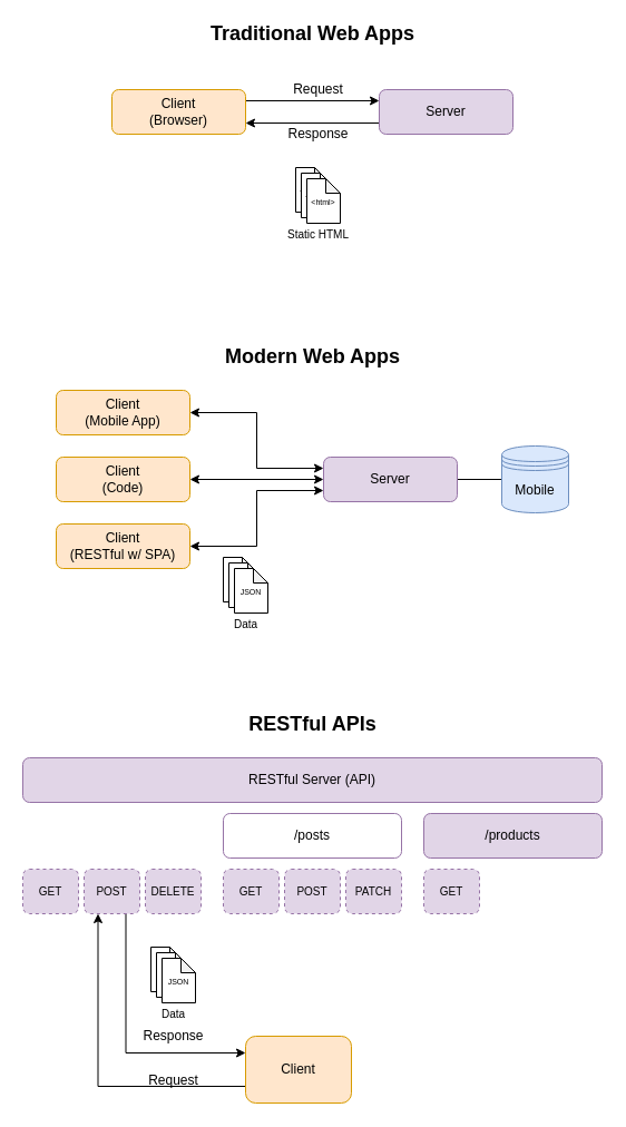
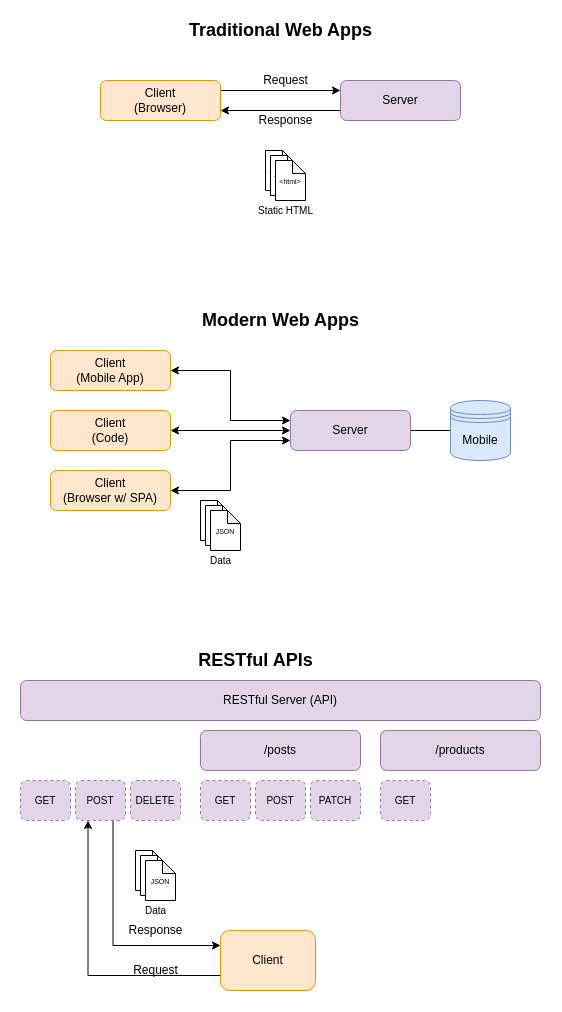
  <mxCell id="0" />
  <mxCell id="1" parent="0" />
  <mxCell id="2" style="edgeStyle=orthogonalEdgeStyle;rounded=0;orthogonalLoop=1;jettySize=auto;html=1;exitX=1;exitY=0.25;exitDx=0;exitDy=0;entryX=0;entryY=0.25;entryDx=0;entryDy=0;" edge="1" parent="1" source="3" target="5"><mxGeometry relative="1" as="geometry" /></mxCell>
  <mxCell id="3" value="Client&lt;br&gt;(Browser)" style="rounded=1;whiteSpace=wrap;html=1;fillColor=#ffe6cc;strokeColor=#d79b00;" vertex="1" parent="1"><mxGeometry x="100" y="80" width="120" height="40" as="geometry" /></mxCell>
  <mxCell id="4" style="edgeStyle=orthogonalEdgeStyle;rounded=0;orthogonalLoop=1;jettySize=auto;html=1;exitX=0;exitY=0.75;exitDx=0;exitDy=0;entryX=1;entryY=0.75;entryDx=0;entryDy=0;" edge="1" parent="1" source="5" target="3"><mxGeometry relative="1" as="geometry" /></mxCell>
  <mxCell id="5" value="Server" style="rounded=1;whiteSpace=wrap;html=1;fillColor=#e1d5e7;strokeColor=#9673a6;" vertex="1" parent="1"><mxGeometry x="340" y="80" width="120" height="40" as="geometry" /></mxCell>
  <mxCell id="6" value="Request" style="text;html=1;align=center;verticalAlign=middle;resizable=0;points=[];autosize=1;" vertex="1" parent="1"><mxGeometry x="255" y="70" width="60" height="20" as="geometry" /></mxCell>
  <mxCell id="7" value="Response" style="text;html=1;align=center;verticalAlign=middle;resizable=0;points=[];autosize=1;" vertex="1" parent="1"><mxGeometry x="250" y="110" width="70" height="20" as="geometry" /></mxCell>
  <mxCell id="8" value="&lt;b&gt;&lt;font style=&quot;font-size: 18px&quot;&gt;Traditional Web Apps&lt;/font&gt;&lt;/b&gt;" style="text;html=1;align=center;verticalAlign=middle;resizable=0;points=[];autosize=1;" vertex="1" parent="1"><mxGeometry x="180" y="20" width="200" height="20" as="geometry" /></mxCell>
  <mxCell id="9" style="edgeStyle=orthogonalEdgeStyle;rounded=0;orthogonalLoop=1;jettySize=auto;html=1;exitX=1;exitY=0.5;exitDx=0;exitDy=0;entryX=0;entryY=0.5;entryDx=0;entryDy=0;endArrow=none;endFill=0;" edge="1" parent="1" source="10" target="11"><mxGeometry relative="1" as="geometry" /></mxCell>
  <mxCell id="10" value="Server" style="rounded=1;whiteSpace=wrap;html=1;fillColor=#e1d5e7;strokeColor=#9673a6;" vertex="1" parent="1"><mxGeometry x="290" y="410" width="120" height="40" as="geometry" /></mxCell>
  <mxCell id="11" value="Mobile" style="shape=datastore;whiteSpace=wrap;html=1;fillColor=#dae8fc;strokeColor=#6c8ebf;" vertex="1" parent="1"><mxGeometry x="450" y="400" width="60" height="60" as="geometry" /></mxCell>
  <mxCell id="12" style="edgeStyle=orthogonalEdgeStyle;rounded=0;orthogonalLoop=1;jettySize=auto;html=1;exitX=1;exitY=0.5;exitDx=0;exitDy=0;entryX=0;entryY=0.25;entryDx=0;entryDy=0;endArrow=classic;endFill=1;startArrow=classic;startFill=1;" edge="1" parent="1" source="13" target="10"><mxGeometry relative="1" as="geometry" /></mxCell>
  <mxCell id="13" value="Client&lt;br&gt;(Mobile App)" style="rounded=1;whiteSpace=wrap;html=1;fillColor=#ffe6cc;strokeColor=#d79b00;" vertex="1" parent="1"><mxGeometry x="50" y="350" width="120" height="40" as="geometry" /></mxCell>
  <mxCell id="14" style="edgeStyle=orthogonalEdgeStyle;rounded=0;orthogonalLoop=1;jettySize=auto;html=1;exitX=1;exitY=0.5;exitDx=0;exitDy=0;endArrow=classic;endFill=1;startArrow=classic;startFill=1;" edge="1" parent="1" source="15" target="10"><mxGeometry relative="1" as="geometry" /></mxCell>
  <mxCell id="15" value="Client&lt;br&gt;(Code)" style="rounded=1;whiteSpace=wrap;html=1;fillColor=#ffe6cc;strokeColor=#d79b00;" vertex="1" parent="1"><mxGeometry x="50" y="410" width="120" height="40" as="geometry" /></mxCell>
  <mxCell id="16" style="edgeStyle=orthogonalEdgeStyle;rounded=0;orthogonalLoop=1;jettySize=auto;html=1;exitX=1;exitY=0.5;exitDx=0;exitDy=0;entryX=0;entryY=0.75;entryDx=0;entryDy=0;endArrow=classic;endFill=1;startArrow=classic;startFill=1;" edge="1" parent="1" source="17" target="10"><mxGeometry relative="1" as="geometry" /></mxCell>
- <mxCell id="17" value="Client&lt;br&gt;(RESTful w/ SPA)" style="rounded=1;whiteSpace=wrap;html=1;fillColor=#ffe6cc;strokeColor=#d79b00;" vertex="1" parent="1"><mxGeometry x="50" y="470" width="120" height="40" as="geometry" /></mxCell>
+ <mxCell id="17" value="Client&lt;br&gt;(Browser w/ SPA)" style="rounded=1;whiteSpace=wrap;html=1;fillColor=#ffe6cc;strokeColor=#d79b00;" vertex="1" parent="1"><mxGeometry x="50" y="470" width="120" height="40" as="geometry" /></mxCell>
  <mxCell id="18" value="" style="group" vertex="1" connectable="0" parent="1"><mxGeometry x="250" y="150" width="70" height="70" as="geometry" /></mxCell>
  <mxCell id="19" value="" style="group" vertex="1" connectable="0" parent="18"><mxGeometry x="15" width="40" height="50" as="geometry" /></mxCell>
  <mxCell id="20" value="&lt;font style=&quot;font-size: 7px&quot;&gt;&amp;lt;html&amp;gt;&lt;/font&gt;" style="shape=note;whiteSpace=wrap;html=1;backgroundOutline=1;darkOpacity=0.05;size=13;" vertex="1" parent="19"><mxGeometry width="30" height="40" as="geometry" /></mxCell>
  <mxCell id="21" value="&lt;font style=&quot;font-size: 7px&quot;&gt;&amp;lt;html&amp;gt;&lt;/font&gt;" style="shape=note;whiteSpace=wrap;html=1;backgroundOutline=1;darkOpacity=0.05;size=13;" vertex="1" parent="19"><mxGeometry x="5" y="5" width="30" height="40" as="geometry" /></mxCell>
  <mxCell id="22" value="&lt;font style=&quot;font-size: 7px&quot;&gt;&amp;lt;html&amp;gt;&lt;/font&gt;" style="shape=note;whiteSpace=wrap;html=1;backgroundOutline=1;darkOpacity=0.05;size=13;" vertex="1" parent="19"><mxGeometry x="10" y="10" width="30" height="40" as="geometry" /></mxCell>
  <mxCell id="23" value="&lt;font style=&quot;font-size: 10px&quot;&gt;Static HTML&lt;/font&gt;" style="text;html=1;align=center;verticalAlign=middle;resizable=0;points=[];autosize=1;" vertex="1" parent="18"><mxGeometry y="50" width="70" height="20" as="geometry" /></mxCell>
  <mxCell id="24" value="&lt;b&gt;&lt;font style=&quot;font-size: 18px&quot;&gt;Modern Web Apps&lt;/font&gt;&lt;/b&gt;" style="text;html=1;align=center;verticalAlign=middle;resizable=0;points=[];autosize=1;" vertex="1" parent="1"><mxGeometry x="195" y="310" width="170" height="20" as="geometry" /></mxCell>
- <mxCell id="25" value="&lt;b&gt;&lt;font style=&quot;font-size: 18px&quot;&gt;RESTful APIs&lt;/font&gt;&lt;/b&gt;" style="text;html=1;align=center;verticalAlign=middle;resizable=0;points=[];autosize=1;" vertex="1" parent="1"><mxGeometry x="215" y="640" width="130" height="20" as="geometry" /></mxCell>
+ <mxCell id="25" value="&lt;b&gt;&lt;font style=&quot;font-size: 18px&quot;&gt;RESTful APIs&lt;/font&gt;&lt;/b&gt;" style="text;html=1;align=center;verticalAlign=middle;resizable=0;points=[];autosize=1;" vertex="1" parent="1"><mxGeometry x="190" y="650" width="130" height="20" as="geometry" /></mxCell>
  <mxCell id="26" value="RESTful Server (API)" style="rounded=1;whiteSpace=wrap;html=1;fillColor=#e1d5e7;strokeColor=#9673a6;" vertex="1" parent="1"><mxGeometry x="20" y="680" width="520" height="40" as="geometry" /></mxCell>
- <mxCell id="27" value="/posts" style="rounded=1;whiteSpace=wrap;html=1;fillColor=#ffffff;strokeColor=#9673a6;" vertex="1" parent="1"><mxGeometry x="200" y="730" width="160" height="40" as="geometry" /></mxCell>
+ <mxCell id="27" value="/posts" style="rounded=1;whiteSpace=wrap;html=1;fillColor=#e1d5e7;strokeColor=#9673a6;" vertex="1" parent="1"><mxGeometry x="200" y="730" width="160" height="40" as="geometry" /></mxCell>
  <mxCell id="28" value="/products" style="rounded=1;whiteSpace=wrap;html=1;fillColor=#e1d5e7;strokeColor=#9673a6;" vertex="1" parent="1"><mxGeometry x="380" y="730" width="160" height="40" as="geometry" /></mxCell>
  <mxCell id="29" value="&lt;font style=&quot;font-size: 10px&quot;&gt;GET&lt;/font&gt;" style="rounded=1;whiteSpace=wrap;html=1;fillColor=#e1d5e7;strokeColor=#9673a6;dashed=1;" vertex="1" parent="1"><mxGeometry x="20" y="780" width="50" height="40" as="geometry" /></mxCell>
  <mxCell id="30" value="&lt;font style=&quot;font-size: 10px&quot;&gt;DELETE&lt;/font&gt;" style="rounded=1;whiteSpace=wrap;html=1;fillColor=#e1d5e7;strokeColor=#9673a6;dashed=1;" vertex="1" parent="1"><mxGeometry x="130" y="780" width="50" height="40" as="geometry" /></mxCell>
  <mxCell id="31" style="edgeStyle=orthogonalEdgeStyle;rounded=0;orthogonalLoop=1;jettySize=auto;html=1;exitX=0.75;exitY=1;exitDx=0;exitDy=0;entryX=0;entryY=0.25;entryDx=0;entryDy=0;startArrow=none;startFill=0;endArrow=classic;endFill=1;" edge="1" parent="1" source="32" target="38"><mxGeometry relative="1" as="geometry" /></mxCell>
  <mxCell id="32" value="&lt;font style=&quot;font-size: 10px&quot;&gt;POST&lt;/font&gt;" style="rounded=1;whiteSpace=wrap;html=1;fillColor=#e1d5e7;strokeColor=#9673a6;dashed=1;" vertex="1" parent="1"><mxGeometry x="75" y="780" width="50" height="40" as="geometry" /></mxCell>
  <mxCell id="33" value="&lt;font style=&quot;font-size: 10px&quot;&gt;GET&lt;/font&gt;" style="rounded=1;whiteSpace=wrap;html=1;fillColor=#e1d5e7;strokeColor=#9673a6;dashed=1;" vertex="1" parent="1"><mxGeometry x="200" y="780" width="50" height="40" as="geometry" /></mxCell>
  <mxCell id="34" value="&lt;font style=&quot;font-size: 10px&quot;&gt;PATCH&lt;/font&gt;" style="rounded=1;whiteSpace=wrap;html=1;fillColor=#e1d5e7;strokeColor=#9673a6;dashed=1;" vertex="1" parent="1"><mxGeometry x="310" y="780" width="50" height="40" as="geometry" /></mxCell>
  <mxCell id="35" value="&lt;font style=&quot;font-size: 10px&quot;&gt;POST&lt;/font&gt;" style="rounded=1;whiteSpace=wrap;html=1;fillColor=#e1d5e7;strokeColor=#9673a6;dashed=1;" vertex="1" parent="1"><mxGeometry x="255" y="780" width="50" height="40" as="geometry" /></mxCell>
  <mxCell id="36" value="&lt;font style=&quot;font-size: 10px&quot;&gt;GET&lt;/font&gt;" style="rounded=1;whiteSpace=wrap;html=1;fillColor=#e1d5e7;strokeColor=#9673a6;dashed=1;" vertex="1" parent="1"><mxGeometry x="380" y="780" width="50" height="40" as="geometry" /></mxCell>
  <mxCell id="37" style="edgeStyle=orthogonalEdgeStyle;rounded=0;orthogonalLoop=1;jettySize=auto;html=1;exitX=0;exitY=0.75;exitDx=0;exitDy=0;entryX=0.25;entryY=1;entryDx=0;entryDy=0;startArrow=none;startFill=0;endArrow=classic;endFill=1;" edge="1" parent="1" source="38" target="32"><mxGeometry relative="1" as="geometry" /></mxCell>
  <mxCell id="38" value="Client" style="rounded=1;whiteSpace=wrap;html=1;fillColor=#ffe6cc;strokeColor=#d79b00;" vertex="1" parent="1"><mxGeometry x="220" y="930" width="95" height="60" as="geometry" /></mxCell>
  <mxCell id="39" value="Request" style="text;html=1;align=center;verticalAlign=middle;resizable=0;points=[];autosize=1;" vertex="1" parent="1"><mxGeometry x="125" y="960" width="60" height="20" as="geometry" /></mxCell>
  <mxCell id="40" value="Response" style="text;html=1;align=center;verticalAlign=middle;resizable=0;points=[];autosize=1;" vertex="1" parent="1"><mxGeometry x="120" y="920" width="70" height="20" as="geometry" /></mxCell>
  <mxCell id="41" value="" style="group" vertex="1" connectable="0" parent="1"><mxGeometry x="135" y="850" width="40" height="70" as="geometry" /></mxCell>
  <mxCell id="42" value="" style="group" vertex="1" connectable="0" parent="41"><mxGeometry width="40" height="50" as="geometry" /></mxCell>
  <mxCell id="43" value="&lt;span style=&quot;font-size: 7px&quot;&gt;JSON&lt;/span&gt;" style="shape=note;whiteSpace=wrap;html=1;backgroundOutline=1;darkOpacity=0.05;size=13;" vertex="1" parent="42"><mxGeometry width="30" height="40" as="geometry" /></mxCell>
  <mxCell id="44" value="&lt;span style=&quot;font-size: 7px&quot;&gt;JSON&lt;/span&gt;" style="shape=note;whiteSpace=wrap;html=1;backgroundOutline=1;darkOpacity=0.05;size=13;" vertex="1" parent="42"><mxGeometry x="5" y="5" width="30" height="40" as="geometry" /></mxCell>
  <mxCell id="45" value="&lt;span style=&quot;font-size: 7px&quot;&gt;JSON&lt;/span&gt;" style="shape=note;whiteSpace=wrap;html=1;backgroundOutline=1;darkOpacity=0.05;size=13;" vertex="1" parent="42"><mxGeometry x="10" y="10" width="30" height="40" as="geometry" /></mxCell>
  <mxCell id="46" value="&lt;font style=&quot;font-size: 10px&quot;&gt;Data&lt;/font&gt;" style="text;html=1;align=center;verticalAlign=middle;resizable=0;points=[];autosize=1;" vertex="1" parent="41"><mxGeometry y="50" width="40" height="20" as="geometry" /></mxCell>
  <mxCell id="47" value="" style="group" vertex="1" connectable="0" parent="1"><mxGeometry x="200" y="500" width="40" height="70" as="geometry" /></mxCell>
  <mxCell id="48" value="" style="group" vertex="1" connectable="0" parent="47"><mxGeometry width="40" height="50" as="geometry" /></mxCell>
  <mxCell id="49" value="&lt;span style=&quot;font-size: 7px&quot;&gt;JSON&lt;/span&gt;" style="shape=note;whiteSpace=wrap;html=1;backgroundOutline=1;darkOpacity=0.05;size=13;" vertex="1" parent="48"><mxGeometry width="30" height="40" as="geometry" /></mxCell>
  <mxCell id="50" value="&lt;span style=&quot;font-size: 7px&quot;&gt;JSON&lt;/span&gt;" style="shape=note;whiteSpace=wrap;html=1;backgroundOutline=1;darkOpacity=0.05;size=13;" vertex="1" parent="48"><mxGeometry x="5" y="5" width="30" height="40" as="geometry" /></mxCell>
  <mxCell id="51" value="&lt;span style=&quot;font-size: 7px&quot;&gt;JSON&lt;/span&gt;" style="shape=note;whiteSpace=wrap;html=1;backgroundOutline=1;darkOpacity=0.05;size=13;" vertex="1" parent="48"><mxGeometry x="10" y="10" width="30" height="40" as="geometry" /></mxCell>
  <mxCell id="52" value="&lt;font style=&quot;font-size: 10px&quot;&gt;Data&lt;/font&gt;" style="text;html=1;align=center;verticalAlign=middle;resizable=0;points=[];autosize=1;" vertex="1" parent="47"><mxGeometry y="50" width="40" height="20" as="geometry" /></mxCell>
